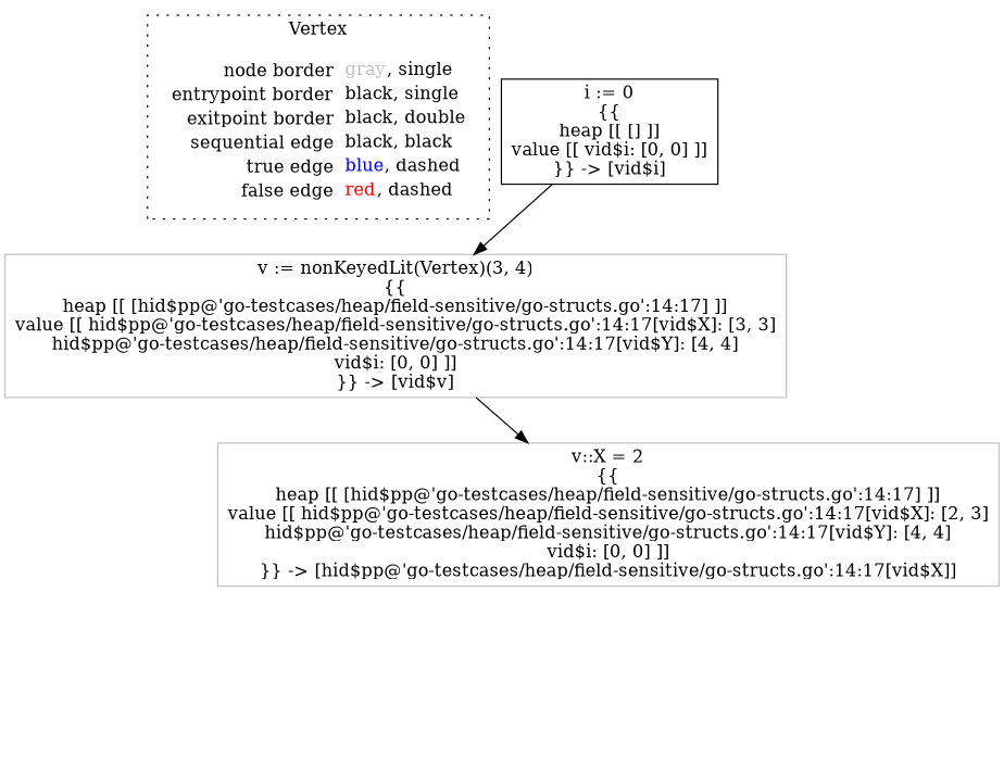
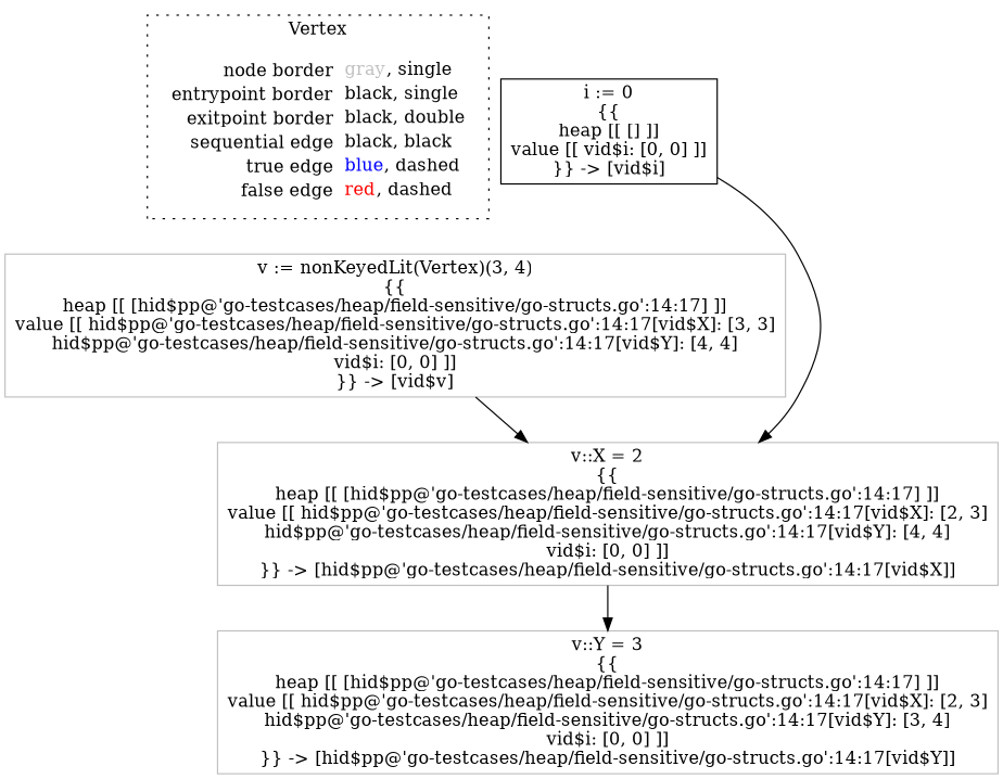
  digraph {
    node [shape=rect color=gray]
    edge [color=black]
    n1 [label=<<table border="0" cellpadding="2" cellspacing="0" cellborder="0"><tr><td align="right">node border&nbsp;</td><td align="left"><font color="gray">gray</font>, single</td></tr><tr><td align="right">entrypoint border&nbsp;</td><td align="left"><font color="black">black</font>, single</td></tr><tr><td align="right">exitpoint border&nbsp;</td><td align="left"><font color="black">black</font>, double</td></tr><tr><td align="right">sequential edge&nbsp;</td><td align="left"><font color="black">black</font>, black</td></tr><tr><td align="right">true edge&nbsp;</td><td align="left"><font color="blue">blue</font>, dashed</td></tr><tr><td align="right">false edge&nbsp;</td><td align="left"><font color="red">red</font>, dashed</td></tr></table>> shape=plaintext color=""]
    n2 [color=black label=<i := 0<BR/>{{<BR/>heap [[ [] ]]<BR/>value [[ vid$i: [0, 0] ]]<BR/>}} -&gt; [vid$i]>]
    n3 [label=<v := nonKeyedLit(Vertex)(3, 4)<BR/>{{<BR/>heap [[ [hid$pp@'go-testcases/heap/field-sensitive/go-structs.go':14:17] ]]<BR/>value [[ hid$pp@'go-testcases/heap/field-sensitive/go-structs.go':14:17[vid$X]: [3, 3]<BR/>hid$pp@'go-testcases/heap/field-sensitive/go-structs.go':14:17[vid$Y]: [4, 4]<BR/>vid$i: [0, 0] ]]<BR/>}} -&gt; [vid$v]>]
    n4 [label=<v::X = 2<BR/>{{<BR/>heap [[ [hid$pp@'go-testcases/heap/field-sensitive/go-structs.go':14:17] ]]<BR/>value [[ hid$pp@'go-testcases/heap/field-sensitive/go-structs.go':14:17[vid$X]: [2, 3]<BR/>hid$pp@'go-testcases/heap/field-sensitive/go-structs.go':14:17[vid$Y]: [4, 4]<BR/>vid$i: [0, 0] ]]<BR/>}} -&gt; [hid$pp@'go-testcases/heap/field-sensitive/go-structs.go':14:17[vid$X]]>]
+   n5 [label=<v::Y = 3<BR/>{{<BR/>heap [[ [hid$pp@'go-testcases/heap/field-sensitive/go-structs.go':14:17] ]]<BR/>value [[ hid$pp@'go-testcases/heap/field-sensitive/go-structs.go':14:17[vid$X]: [2, 3]<BR/>hid$pp@'go-testcases/heap/field-sensitive/go-structs.go':14:17[vid$Y]: [3, 4]<BR/>vid$i: [0, 0] ]]<BR/>}} -&gt; [hid$pp@'go-testcases/heap/field-sensitive/go-structs.go':14:17[vid$Y]]>]
    subgraph cluster_1 {
      label=Vertex
      style=dotted
      n1
    }
-   n2 -> n3
+   n2 -> n4
    n3 -> n4
+   n4 -> n5
  }
